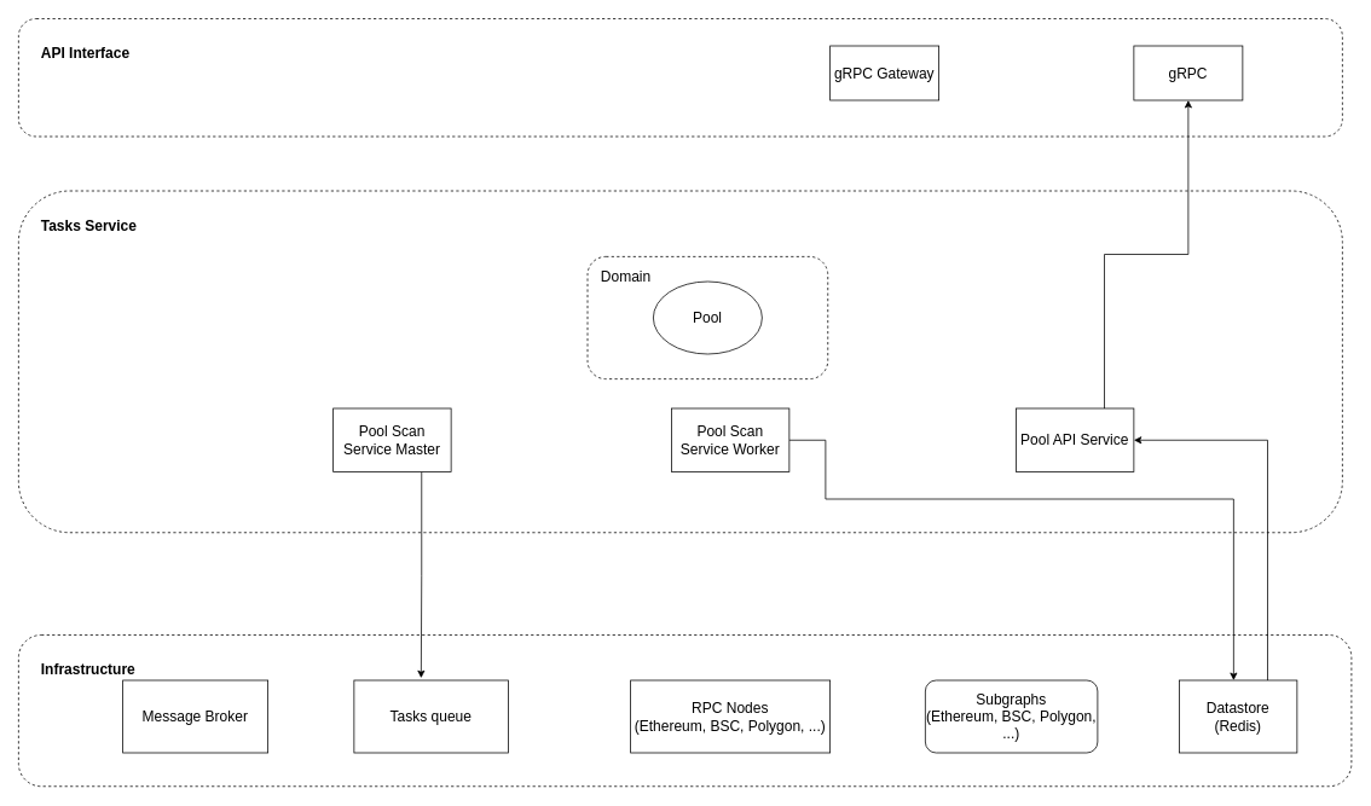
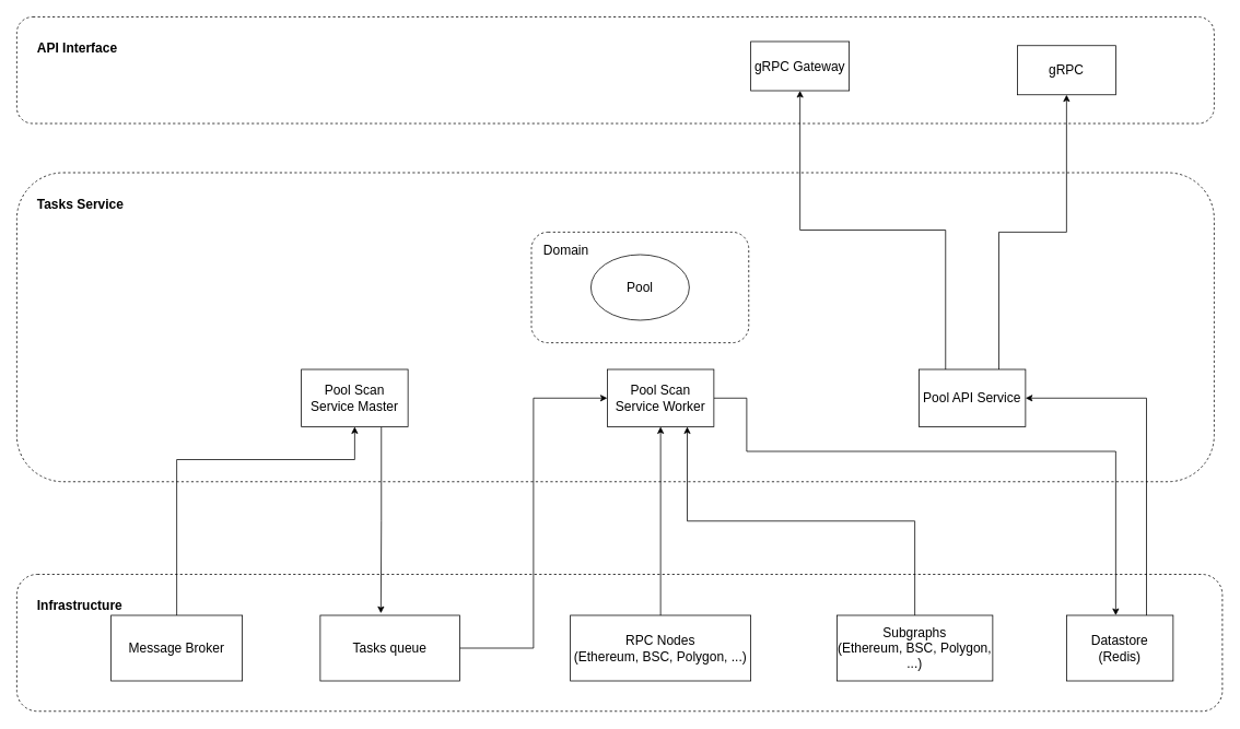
  <mxCell id="0" />
  <mxCell id="1" parent="0" />
  <mxCell id="2" value="&lt;b&gt;API Interface&lt;/b&gt;" style="rounded=1;whiteSpace=wrap;html=1;dashed=1;fontSize=16;fillColor=default;align=left;verticalAlign=top;spacingTop=22;spacingLeft=23;fillOpacity=50;" vertex="1" parent="1"><mxGeometry x="20" y="20" width="1460" height="130" as="geometry" /></mxCell>
  <mxCell id="3" value="&lt;b&gt;Infrastructure&lt;/b&gt;" style="rounded=1;whiteSpace=wrap;html=1;dashed=1;fontSize=16;fillColor=default;align=left;verticalAlign=top;spacingTop=22;spacingLeft=23;fillOpacity=50;" vertex="1" parent="1"><mxGeometry x="20" y="700" width="1470" height="167" as="geometry" /></mxCell>
  <mxCell id="4" value="&lt;b&gt;Tasks Service&lt;/b&gt;" style="rounded=1;whiteSpace=wrap;html=1;dashed=1;fontSize=16;fillColor=default;align=left;verticalAlign=top;spacingTop=22;spacingLeft=23;fillOpacity=50;" vertex="1" parent="1"><mxGeometry x="20" y="210" width="1460" height="377" as="geometry" /></mxCell>
+ <mxCell id="5" style="edgeStyle=orthogonalEdgeStyle;rounded=0;orthogonalLoop=1;jettySize=auto;html=1;exitX=0.25;exitY=0;exitDx=0;exitDy=0;entryX=0.5;entryY=1;entryDx=0;entryDy=0;fontSize=16;" edge="1" parent="1" source="7" target="20"><mxGeometry relative="1" as="geometry" /></mxCell>
  <mxCell id="6" style="edgeStyle=orthogonalEdgeStyle;rounded=0;orthogonalLoop=1;jettySize=auto;html=1;exitX=0.75;exitY=0;exitDx=0;exitDy=0;entryX=0.5;entryY=1;entryDx=0;entryDy=0;fontSize=16;" edge="1" parent="1" source="7" target="23"><mxGeometry relative="1" as="geometry" /></mxCell>
  <mxCell id="7" value="Pool API Service" style="rounded=0;whiteSpace=wrap;html=1;fontSize=16;" parent="1" vertex="1"><mxGeometry x="1120" y="450" width="130" height="70" as="geometry" /></mxCell>
  <mxCell id="8" style="edgeStyle=orthogonalEdgeStyle;rounded=0;orthogonalLoop=1;jettySize=auto;html=1;exitX=0.75;exitY=1;exitDx=0;exitDy=0;entryX=0.435;entryY=-0.031;entryDx=0;entryDy=0;entryPerimeter=0;fontSize=16;" edge="1" parent="1" source="9" target="17"><mxGeometry relative="1" as="geometry" /></mxCell>
  <mxCell id="9" value="Pool Scan Service Master" style="rounded=0;whiteSpace=wrap;html=1;fontSize=16;" parent="1" vertex="1"><mxGeometry x="367" y="450" width="130" height="70" as="geometry" /></mxCell>
+ <mxCell id="10" style="edgeStyle=orthogonalEdgeStyle;rounded=0;orthogonalLoop=1;jettySize=auto;html=1;exitX=0.5;exitY=0;exitDx=0;exitDy=0;entryX=0.5;entryY=1;entryDx=0;entryDy=0;fontSize=16;" edge="1" parent="1" source="11" target="9"><mxGeometry relative="1" as="geometry"><Array as="points"><mxPoint x="215" y="560" /><mxPoint x="432" y="560" /></Array></mxGeometry></mxCell>
  <mxCell id="11" value="Message Broker" style="rounded=0;whiteSpace=wrap;html=1;fontSize=16;" parent="1" vertex="1"><mxGeometry x="135" y="750" width="160" height="80" as="geometry" /></mxCell>
- <mxCell id="13" value="Subgraphs&lt;br style=&quot;font-size: 16px;&quot;&gt;(Ethereum, BSC, Polygon, ...)" style="whiteSpace=wrap;html=1;fontSize=16;rounded=1;" parent="1" vertex="1"><mxGeometry x="1020" y="750" width="190" height="80" as="geometry" /></mxCell>
+ <mxCell id="12" style="edgeStyle=orthogonalEdgeStyle;rounded=0;orthogonalLoop=1;jettySize=auto;html=1;exitX=0.5;exitY=0;exitDx=0;exitDy=0;entryX=0.75;entryY=1;entryDx=0;entryDy=0;fontSize=16;" edge="1" parent="1" source="13" target="22"><mxGeometry relative="1" as="geometry" /></mxCell>
+ <mxCell id="13" value="Subgraphs&lt;br style=&quot;font-size: 16px;&quot;&gt;(Ethereum, BSC, Polygon, ...)" style="rounded=0;whiteSpace=wrap;html=1;fontSize=16;" parent="1" vertex="1"><mxGeometry x="1020" y="750" width="190" height="80" as="geometry" /></mxCell>
+ <mxCell id="14" style="edgeStyle=orthogonalEdgeStyle;rounded=0;orthogonalLoop=1;jettySize=auto;html=1;exitX=0.5;exitY=0;exitDx=0;exitDy=0;entryX=0.5;entryY=1;entryDx=0;entryDy=0;fontSize=16;" edge="1" parent="1" source="15" target="22"><mxGeometry relative="1" as="geometry" /></mxCell>
  <mxCell id="15" value="&lt;span style=&quot;font-size: 16px;&quot;&gt;RPC Nodes&lt;/span&gt;&lt;br style=&quot;padding: 0px; margin: 0px; font-size: 16px;&quot;&gt;&lt;span style=&quot;font-size: 16px;&quot;&gt;(Ethereum, BSC, Polygon, ...)&lt;/span&gt;" style="rounded=0;whiteSpace=wrap;html=1;fontSize=16;" parent="1" vertex="1"><mxGeometry x="695" y="750" width="220" height="80" as="geometry" /></mxCell>
+ <mxCell id="16" style="edgeStyle=orthogonalEdgeStyle;rounded=0;orthogonalLoop=1;jettySize=auto;html=1;exitX=1;exitY=0.5;exitDx=0;exitDy=0;entryX=0;entryY=0.5;entryDx=0;entryDy=0;fontSize=16;" edge="1" parent="1" source="17" target="22"><mxGeometry relative="1" as="geometry" /></mxCell>
  <mxCell id="17" value="Tasks queue" style="rounded=0;whiteSpace=wrap;html=1;fontSize=16;" parent="1" vertex="1"><mxGeometry x="390" y="750" width="170" height="80" as="geometry" /></mxCell>
  <mxCell id="18" style="edgeStyle=orthogonalEdgeStyle;rounded=0;orthogonalLoop=1;jettySize=auto;html=1;exitX=0.75;exitY=0;exitDx=0;exitDy=0;entryX=1;entryY=0.5;entryDx=0;entryDy=0;fontSize=16;" edge="1" parent="1" source="19" target="7"><mxGeometry relative="1" as="geometry" /></mxCell>
  <mxCell id="19" value="Datastore&lt;br style=&quot;font-size: 16px;&quot;&gt;(Redis)" style="rounded=0;whiteSpace=wrap;html=1;fontSize=16;" parent="1" vertex="1"><mxGeometry x="1300" y="750" width="130" height="80" as="geometry" /></mxCell>
  <mxCell id="20" value="gRPC Gateway" style="rounded=0;whiteSpace=wrap;html=1;fontSize=16;" vertex="1" parent="1"><mxGeometry x="915" y="50" width="120" height="60" as="geometry" /></mxCell>
  <mxCell id="21" style="edgeStyle=orthogonalEdgeStyle;rounded=0;orthogonalLoop=1;jettySize=auto;html=1;exitX=1;exitY=0.5;exitDx=0;exitDy=0;fontSize=16;" edge="1" parent="1" source="22"><mxGeometry relative="1" as="geometry"><mxPoint x="1360" y="750" as="targetPoint" /><Array as="points"><mxPoint x="910" y="485" /><mxPoint x="910" y="550" /><mxPoint x="1360" y="550" /><mxPoint x="1360" y="750" /></Array></mxGeometry></mxCell>
  <mxCell id="22" value="Pool Scan Service Worker" style="rounded=0;whiteSpace=wrap;html=1;fontSize=16;" vertex="1" parent="1"><mxGeometry x="740" y="450" width="130" height="70" as="geometry" /></mxCell>
- <mxCell id="23" value="gRPC" style="rounded=0;whiteSpace=wrap;html=1;fontSize=16;" vertex="1" parent="1"><mxGeometry x="1250" y="50" width="120" height="60" as="geometry" /></mxCell>
+ <mxCell id="23" value="gRPC" style="rounded=0;whiteSpace=wrap;html=1;fontSize=16;" vertex="1" parent="1"><mxGeometry x="1240" y="55" width="120" height="60" as="geometry" /></mxCell>
  <mxCell id="24" value="" style="rounded=1;whiteSpace=wrap;html=1;fontSize=16;dashed=1;" vertex="1" parent="1"><mxGeometry x="647.5" y="282.5" width="265" height="135" as="geometry" /></mxCell>
  <mxCell id="25" value="Pool" style="ellipse;whiteSpace=wrap;html=1;fontSize=16;" vertex="1" parent="1"><mxGeometry x="720" y="310" width="120" height="80" as="geometry" /></mxCell>
  <mxCell id="26" value="Domain" style="text;html=1;strokeColor=none;fillColor=none;align=center;verticalAlign=middle;whiteSpace=wrap;rounded=0;dashed=1;fontSize=16;" vertex="1" parent="1"><mxGeometry x="660" y="290" width="60" height="30" as="geometry" /></mxCell>
